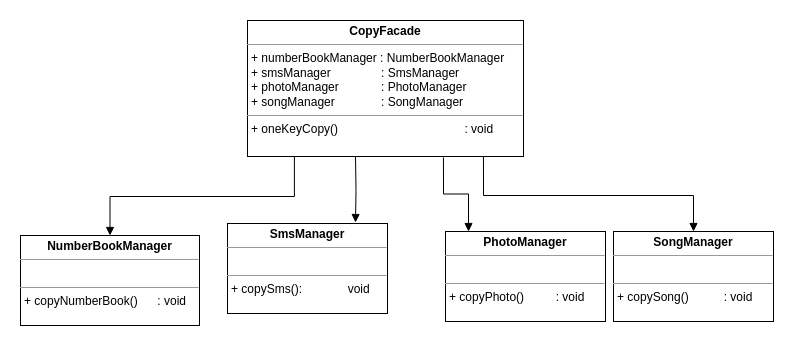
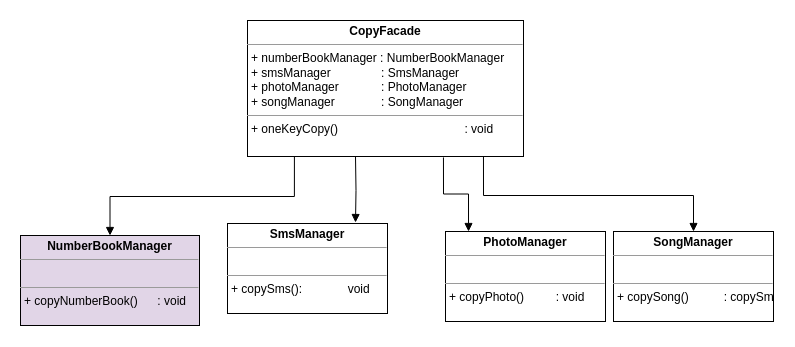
  <mxCell id="0" />
  <mxCell id="1" parent="0" />
  <mxCell id="2" value="&lt;p style=&quot;margin:0px;margin-top:4px;text-align:center;&quot;&gt;&lt;b&gt;CopyFacade&lt;/b&gt;&lt;/p&gt;&lt;hr size=&quot;1&quot;&gt;&lt;p style=&quot;margin:0px;margin-left:4px;&quot;&gt;+ numberBookManager : NumberBookManager&lt;/p&gt;&lt;p style=&quot;margin:0px;margin-left:4px;&quot;&gt;+ smsManager&lt;span style=&quot;white-space: pre;&quot;&gt;&#09;&amp;nbsp;&lt;/span&gt;&amp;nbsp; &amp;nbsp; &amp;nbsp; :&amp;nbsp;SmsManager&lt;/p&gt;&lt;p style=&quot;margin:0px;margin-left:4px;&quot;&gt;+ photoManager&lt;span style=&quot;white-space: pre;&quot;&gt;&#09;&lt;/span&gt;&amp;nbsp; &amp;nbsp; &amp;nbsp; &amp;nbsp;:&amp;nbsp;PhotoManager&lt;/p&gt;&lt;p style=&quot;margin:0px;margin-left:4px;&quot;&gt;+ songManager&lt;span style=&quot;white-space: pre;&quot;&gt;&#09;&lt;/span&gt;&amp;nbsp; &amp;nbsp; &amp;nbsp; &amp;nbsp;:&amp;nbsp;SongManager&lt;/p&gt;&lt;hr size=&quot;1&quot;&gt;&lt;p style=&quot;margin:0px;margin-left:4px;&quot;&gt;+ oneKeyCopy()&lt;span style=&quot;white-space: pre;&quot;&gt;&#09;&lt;/span&gt;&lt;span style=&quot;white-space: pre;&quot;&gt;&#09;&lt;/span&gt;&lt;span style=&quot;white-space: pre;&quot;&gt;&#09;&lt;span style=&quot;white-space: pre;&quot;&gt;&#09;&lt;/span&gt;&lt;span style=&quot;white-space: pre;&quot;&gt;&#09;&lt;/span&gt;&lt;/span&gt;: void&lt;/p&gt;" style="verticalAlign=top;align=left;overflow=fill;fontSize=12;fontFamily=Helvetica;html=1;" vertex="1" parent="1"><mxGeometry x="247" y="20" width="276" height="136" as="geometry" /></mxCell>
- <mxCell id="3" value="&lt;p style=&quot;margin:0px;margin-top:4px;text-align:center;&quot;&gt;&lt;b&gt;NumberBookManager&lt;/b&gt;&lt;/p&gt;&lt;hr size=&quot;1&quot;&gt;&lt;p style=&quot;margin:0px;margin-left:4px;&quot;&gt;&amp;nbsp;&lt;/p&gt;&lt;hr size=&quot;1&quot;&gt;&lt;p style=&quot;margin:0px;margin-left:4px;&quot;&gt;+ copyNumberBook()&lt;span style=&quot;white-space: pre;&quot;&gt;&#09;&lt;/span&gt;: void&lt;/p&gt;" style="verticalAlign=top;align=left;overflow=fill;fontSize=12;fontFamily=Helvetica;html=1;" vertex="1" parent="1"><mxGeometry x="20" y="235" width="179" height="90" as="geometry" /></mxCell>
+ <mxCell id="3" value="&lt;p style=&quot;margin:0px;margin-top:4px;text-align:center;&quot;&gt;&lt;b&gt;NumberBookManager&lt;/b&gt;&lt;/p&gt;&lt;hr size=&quot;1&quot;&gt;&lt;p style=&quot;margin:0px;margin-left:4px;&quot;&gt;&amp;nbsp;&lt;/p&gt;&lt;hr size=&quot;1&quot;&gt;&lt;p style=&quot;margin:0px;margin-left:4px;&quot;&gt;+ copyNumberBook()&lt;span style=&quot;white-space: pre;&quot;&gt;&#09;&lt;/span&gt;: void&lt;/p&gt;" style="verticalAlign=top;align=left;overflow=fill;fontSize=12;fontFamily=Helvetica;html=1;fillColor=#e1d5e7;" vertex="1" parent="1"><mxGeometry x="20" y="235" width="179" height="90" as="geometry" /></mxCell>
  <mxCell id="4" value="&lt;p style=&quot;margin:0px;margin-top:4px;text-align:center;&quot;&gt;&lt;b&gt;SmsManager&lt;/b&gt;&lt;/p&gt;&lt;hr size=&quot;1&quot;&gt;&lt;p style=&quot;margin:0px;margin-left:4px;&quot;&gt;&amp;nbsp;&lt;/p&gt;&lt;hr size=&quot;1&quot;&gt;&lt;p style=&quot;margin:0px;margin-left:4px;&quot;&gt;+ copySms(): &lt;span style=&quot;white-space: pre;&quot;&gt;&#09;&lt;/span&gt;&lt;span style=&quot;white-space: pre;&quot;&gt;&#09;&lt;/span&gt;&amp;nbsp; &amp;nbsp;void&lt;/p&gt;" style="verticalAlign=top;align=left;overflow=fill;fontSize=12;fontFamily=Helvetica;html=1;" vertex="1" parent="1"><mxGeometry x="227" y="223" width="160" height="90" as="geometry" /></mxCell>
  <mxCell id="5" value="&lt;p style=&quot;margin:0px;margin-top:4px;text-align:center;&quot;&gt;&lt;b&gt;PhotoManager&lt;/b&gt;&lt;/p&gt;&lt;hr size=&quot;1&quot;&gt;&lt;p style=&quot;margin:0px;margin-left:4px;&quot;&gt;&amp;nbsp;&lt;/p&gt;&lt;hr size=&quot;1&quot;&gt;&lt;p style=&quot;margin:0px;margin-left:4px;&quot;&gt;+ copyPhoto()&lt;span style=&quot;white-space: pre;&quot;&gt;&#09;&lt;/span&gt;&lt;span style=&quot;white-space: pre;&quot;&gt;&#09;&lt;/span&gt;: void&lt;/p&gt;" style="verticalAlign=top;align=left;overflow=fill;fontSize=12;fontFamily=Helvetica;html=1;" vertex="1" parent="1"><mxGeometry x="445" y="231" width="160" height="90" as="geometry" /></mxCell>
- <mxCell id="6" value="&lt;p style=&quot;margin:0px;margin-top:4px;text-align:center;&quot;&gt;&lt;b&gt;SongManager&lt;/b&gt;&lt;/p&gt;&lt;hr size=&quot;1&quot;&gt;&lt;p style=&quot;margin:0px;margin-left:4px;&quot;&gt;&amp;nbsp;&lt;/p&gt;&lt;hr size=&quot;1&quot;&gt;&lt;p style=&quot;margin:0px;margin-left:4px;&quot;&gt;+ copySong()&lt;span style=&quot;white-space: pre;&quot;&gt;&#09;&lt;/span&gt;&lt;span style=&quot;white-space: pre;&quot;&gt;&#09;&lt;/span&gt;: void&lt;/p&gt;" style="verticalAlign=top;align=left;overflow=fill;fontSize=12;fontFamily=Helvetica;html=1;" vertex="1" parent="1"><mxGeometry x="613" y="231" width="160" height="90" as="geometry" /></mxCell>
+ <mxCell id="6" value="&lt;p style=&quot;margin:0px;margin-top:4px;text-align:center;&quot;&gt;&lt;b&gt;SongManager&lt;/b&gt;&lt;/p&gt;&lt;hr size=&quot;1&quot;&gt;&lt;p style=&quot;margin:0px;margin-left:4px;&quot;&gt;&amp;nbsp;&lt;/p&gt;&lt;hr size=&quot;1&quot;&gt;&lt;p style=&quot;margin:0px;margin-left:4px;&quot;&gt;+ copySong()&lt;span style=&quot;white-space: pre;&quot;&gt;&#09;&lt;/span&gt;&lt;span style=&quot;white-space: pre;&quot;&gt;&#09;&lt;/span&gt;: copySms&lt;/p&gt;" style="verticalAlign=top;align=left;overflow=fill;fontSize=12;fontFamily=Helvetica;html=1;" vertex="1" parent="1"><mxGeometry x="613" y="231" width="160" height="90" as="geometry" /></mxCell>
  <mxCell id="7" value="" style="endArrow=block;endFill=1;html=1;edgeStyle=orthogonalEdgeStyle;align=left;verticalAlign=top;rounded=0;exitX=0.17;exitY=1;exitDx=0;exitDy=0;entryX=0.5;entryY=0;entryDx=0;entryDy=0;exitPerimeter=0;" edge="1" parent="1" source="2" target="3"><mxGeometry x="-1" relative="1" as="geometry"><mxPoint x="93" y="406" as="sourcePoint" /><mxPoint x="253" y="406" as="targetPoint" /><Array as="points"><mxPoint x="294" y="196" /><mxPoint x="110" y="196" /></Array></mxGeometry></mxCell>
  <mxCell id="8" value="" style="endArrow=block;endFill=1;html=1;edgeStyle=orthogonalEdgeStyle;align=left;verticalAlign=top;rounded=0;entryX=0.8;entryY=-0.011;entryDx=0;entryDy=0;entryPerimeter=0;" edge="1" parent="1" target="4"><mxGeometry x="-1" relative="1" as="geometry"><mxPoint x="355" y="156" as="sourcePoint" /><mxPoint x="450" y="386" as="targetPoint" /></mxGeometry></mxCell>
  <mxCell id="9" value="" style="endArrow=block;endFill=1;html=1;edgeStyle=orthogonalEdgeStyle;align=left;verticalAlign=top;rounded=0;exitX=0.71;exitY=1.007;exitDx=0;exitDy=0;exitPerimeter=0;entryX=0.144;entryY=0;entryDx=0;entryDy=0;entryPerimeter=0;" edge="1" parent="1" source="2" target="5"><mxGeometry x="-1" relative="1" as="geometry"><mxPoint x="467" y="176" as="sourcePoint" /><mxPoint x="627" y="176" as="targetPoint" /></mxGeometry></mxCell>
  <mxCell id="10" value="" style="endArrow=block;endFill=1;html=1;edgeStyle=orthogonalEdgeStyle;align=left;verticalAlign=top;rounded=0;exitX=0.855;exitY=1;exitDx=0;exitDy=0;exitPerimeter=0;" edge="1" parent="1" source="2" target="6"><mxGeometry x="-1" relative="1" as="geometry"><mxPoint x="633" y="144" as="sourcePoint" /><mxPoint x="793" y="144" as="targetPoint" /><Array as="points"><mxPoint x="483" y="195" /><mxPoint x="693" y="195" /></Array></mxGeometry></mxCell>
